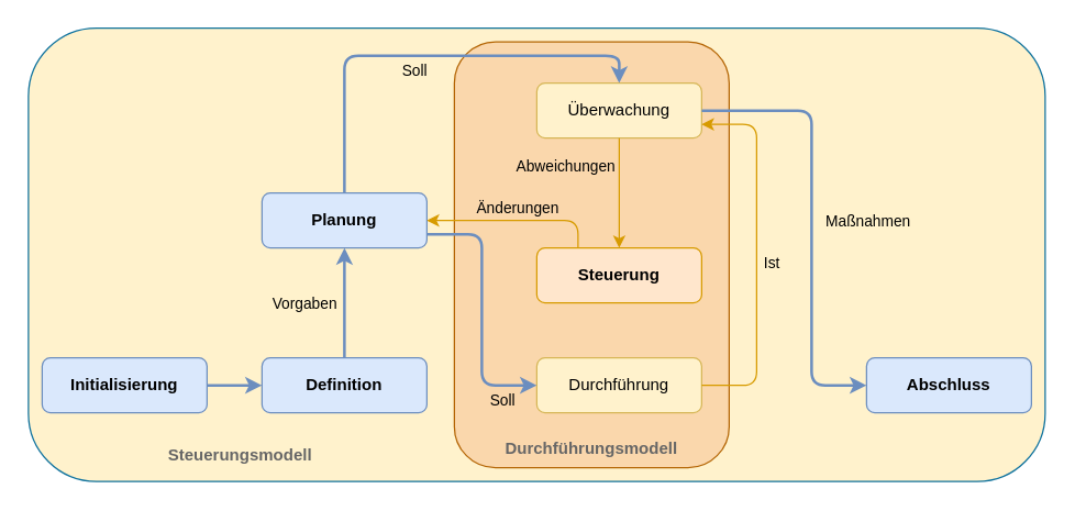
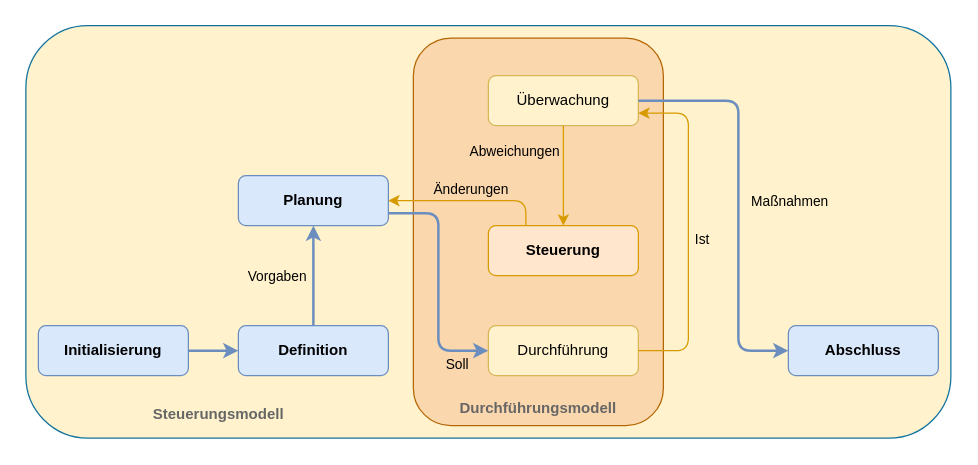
  <mxCell id="0" />
  <mxCell id="1" parent="0" />
  <mxCell id="2" value="Steuerungsmodell" style="rounded=1;whiteSpace=wrap;html=1;align=left;verticalAlign=bottom;fontStyle=1;spacingBottom=10;spacingLeft=100;fillColor=#fff2cc;strokeColor=#10739e;fontColor=#666666;" parent="1" vertex="1"><mxGeometry x="20" width="740" height="330" as="geometry" y="20" /></mxCell>
  <mxCell id="3" value="Durchführungsmodell" style="rounded=1;whiteSpace=wrap;html=1;verticalAlign=bottom;fontStyle=1;spacingBottom=5;fillColor=#fad7ac;strokeColor=#b46504;fontColor=#666666;" parent="1" vertex="1"><mxGeometry x="330" y="30" width="200" height="310" as="geometry" /></mxCell>
  <mxCell id="4" value="Initialisierung" style="rounded=1;whiteSpace=wrap;html=1;fillColor=#dae8fc;strokeColor=#6c8ebf;fontStyle=1" parent="1" vertex="1"><mxGeometry x="30" y="260" width="120" height="40" as="geometry" /></mxCell>
  <mxCell id="5" value="Definition" style="rounded=1;whiteSpace=wrap;html=1;fillColor=#dae8fc;strokeColor=#6c8ebf;fontStyle=1" parent="1" vertex="1"><mxGeometry x="190" y="260" width="120" height="40" as="geometry" /></mxCell>
  <mxCell id="6" value="Abschluss" style="rounded=1;whiteSpace=wrap;html=1;fillColor=#dae8fc;strokeColor=#6c8ebf;fontStyle=1" parent="1" vertex="1"><mxGeometry x="630" y="260" width="120" height="40" as="geometry" /></mxCell>
  <mxCell id="7" value="Planung" style="rounded=1;whiteSpace=wrap;html=1;fillColor=#dae8fc;strokeColor=#6c8ebf;fontStyle=1" parent="1" vertex="1"><mxGeometry x="190" y="140" width="120" height="40" as="geometry" /></mxCell>
  <mxCell id="8" value="Steuerung" style="rounded=1;whiteSpace=wrap;html=1;fillColor=#ffe6cc;strokeColor=#d79b00;fontStyle=1" parent="1" vertex="1"><mxGeometry x="390" y="180" width="120" height="40" as="geometry" /></mxCell>
  <mxCell id="9" value="" style="endArrow=classic;html=1;exitX=1;exitY=0.5;exitDx=0;exitDy=0;entryX=0;entryY=0.5;entryDx=0;entryDy=0;strokeWidth=2;fillColor=#dae8fc;strokeColor=#6c8ebf;" parent="1" source="4" target="5" edge="1"><mxGeometry width="50" height="50" relative="1" as="geometry"><mxPoint x="160" y="370" as="sourcePoint" /><mxPoint x="210" y="320" as="targetPoint" /></mxGeometry></mxCell>
  <mxCell id="10" value="" style="endArrow=classic;html=1;strokeWidth=2;exitX=0.5;exitY=0;exitDx=0;exitDy=0;entryX=0.5;entryY=1;entryDx=0;entryDy=0;fillColor=#dae8fc;strokeColor=#6c8ebf;" parent="1" source="5" target="7" edge="1"><mxGeometry relative="1" as="geometry"><mxPoint x="230" y="340" as="sourcePoint" /><mxPoint x="330" y="340" as="targetPoint" /></mxGeometry></mxCell>
  <mxCell id="11" value="Vorgaben" style="edgeLabel;resizable=0;html=1;align=center;verticalAlign=middle;labelBackgroundColor=none;" parent="10" connectable="0" vertex="1"><mxGeometry relative="1" as="geometry"><mxPoint x="-30" as="offset" /></mxGeometry></mxCell>
  <mxCell id="12" value="Durchführung" style="rounded=1;whiteSpace=wrap;html=1;fillColor=#fff2cc;strokeColor=#d6b656;" parent="1" vertex="1"><mxGeometry x="390" y="260" width="120" height="40" as="geometry" /></mxCell>
  <mxCell id="13" value="Überwachung" style="rounded=1;whiteSpace=wrap;html=1;fillColor=#fff2cc;strokeColor=#d6b656;" parent="1" vertex="1"><mxGeometry x="390" y="60" width="120" height="40" as="geometry" /></mxCell>
- <mxCell id="14" value="" style="endArrow=classic;html=1;strokeWidth=2;exitX=0.5;exitY=0;exitDx=0;exitDy=0;entryX=0.5;entryY=0;entryDx=0;entryDy=0;fillColor=#dae8fc;strokeColor=#6c8ebf;" parent="1" source="7" target="13" edge="1"><mxGeometry relative="1" as="geometry"><mxPoint x="230" y="90" as="sourcePoint" /><mxPoint x="330" y="90" as="targetPoint" /><Array as="points"><mxPoint x="250" y="40" /><mxPoint x="450" y="40" /></Array></mxGeometry></mxCell>
- <mxCell id="15" value="Soll" style="edgeLabel;resizable=0;html=1;align=center;verticalAlign=middle;labelBackgroundColor=none;" parent="14" connectable="0" vertex="1"><mxGeometry relative="1" as="geometry"><mxPoint x="-10" y="10" as="offset" /></mxGeometry></mxCell>
  <mxCell id="16" value="" style="endArrow=classic;html=1;strokeWidth=2;exitX=1;exitY=0.75;exitDx=0;exitDy=0;entryX=0;entryY=0.5;entryDx=0;entryDy=0;fillColor=#dae8fc;strokeColor=#6c8ebf;" parent="1" source="7" target="12" edge="1"><mxGeometry relative="1" as="geometry"><mxPoint x="320" y="160" as="sourcePoint" /><mxPoint x="420" y="160" as="targetPoint" /><Array as="points"><mxPoint x="350" y="170" /><mxPoint x="350" y="280" /></Array></mxGeometry></mxCell>
  <mxCell id="17" value="Soll" style="edgeLabel;resizable=0;html=1;align=center;verticalAlign=middle;labelBackgroundColor=none;" parent="16" connectable="0" vertex="1"><mxGeometry relative="1" as="geometry"><mxPoint x="14" y="65" as="offset" /></mxGeometry></mxCell>
  <mxCell id="18" value="" style="endArrow=classic;html=1;strokeWidth=1;exitX=0.25;exitY=0;exitDx=0;exitDy=0;entryX=1;entryY=0.5;entryDx=0;entryDy=0;fillColor=#ffe6cc;strokeColor=#d79b00;" parent="1" source="8" target="7" edge="1"><mxGeometry relative="1" as="geometry"><mxPoint x="330" y="120" as="sourcePoint" /><mxPoint x="430" y="120" as="targetPoint" /><Array as="points"><mxPoint x="420" y="160" /></Array></mxGeometry></mxCell>
  <mxCell id="19" value="Änderungen" style="edgeLabel;resizable=0;html=1;align=center;verticalAlign=middle;labelBackgroundColor=none;" parent="18" connectable="0" vertex="1"><mxGeometry relative="1" as="geometry"><mxPoint y="-10" as="offset" /></mxGeometry></mxCell>
  <mxCell id="20" value="" style="endArrow=classic;html=1;strokeWidth=1;exitX=0.5;exitY=1;exitDx=0;exitDy=0;entryX=0.5;entryY=0;entryDx=0;entryDy=0;fillColor=#ffe6cc;strokeColor=#d79b00;" parent="1" source="13" target="8" edge="1"><mxGeometry relative="1" as="geometry"><mxPoint x="490" y="150" as="sourcePoint" /><mxPoint x="590" y="150" as="targetPoint" /></mxGeometry></mxCell>
  <mxCell id="21" value="Abweichungen" style="edgeLabel;resizable=0;html=1;align=center;verticalAlign=middle;labelBackgroundColor=none;" parent="20" connectable="0" vertex="1"><mxGeometry relative="1" as="geometry"><mxPoint x="-40" y="-20" as="offset" /></mxGeometry></mxCell>
  <mxCell id="22" value="" style="endArrow=classic;html=1;strokeWidth=1;exitX=1;exitY=0.5;exitDx=0;exitDy=0;entryX=1;entryY=0.75;entryDx=0;entryDy=0;fillColor=#ffe6cc;strokeColor=#d79b00;" parent="1" source="12" target="13" edge="1"><mxGeometry relative="1" as="geometry"><mxPoint x="530" y="280" as="sourcePoint" /><mxPoint x="560" y="90" as="targetPoint" /><Array as="points"><mxPoint x="550" y="280" /><mxPoint x="550" y="90" /></Array></mxGeometry></mxCell>
  <mxCell id="23" value="Ist" style="edgeLabel;resizable=0;html=1;align=center;verticalAlign=middle;labelBackgroundColor=none;" parent="22" connectable="0" vertex="1"><mxGeometry relative="1" as="geometry"><mxPoint x="10" y="5" as="offset" /></mxGeometry></mxCell>
  <mxCell id="24" value="" style="endArrow=classic;html=1;strokeWidth=2;exitX=1;exitY=0.5;exitDx=0;exitDy=0;entryX=0;entryY=0.5;entryDx=0;entryDy=0;fillColor=#dae8fc;strokeColor=#6c8ebf;" parent="1" source="13" target="6" edge="1"><mxGeometry relative="1" as="geometry"><mxPoint x="550" y="70" as="sourcePoint" /><mxPoint x="650" y="70" as="targetPoint" /><Array as="points"><mxPoint x="590" y="80" /><mxPoint x="590" y="280" /></Array></mxGeometry></mxCell>
  <mxCell id="25" value="Maßnahmen" style="edgeLabel;resizable=0;html=1;align=center;verticalAlign=middle;labelBackgroundColor=none;" parent="24" connectable="0" vertex="1"><mxGeometry relative="1" as="geometry"><mxPoint x="40" as="offset" /></mxGeometry></mxCell>
